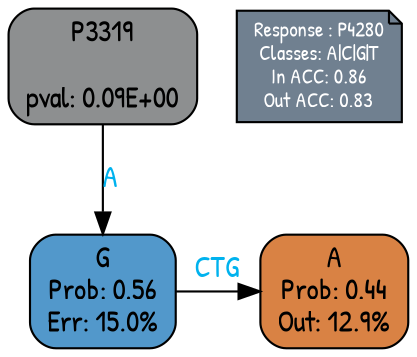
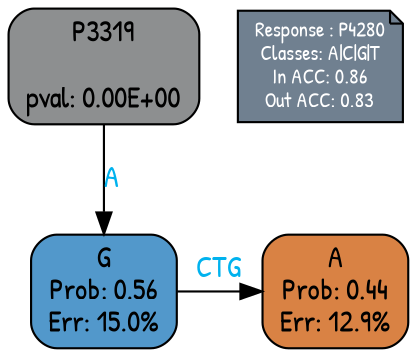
  digraph {
    fontname="Patrick Hand"
    ranksep=equally
    splines=polylines
    node [color=black fontname="Patrick Hand" shape=box style="filled, rounded"]
    edge [fontcolor=deepskyblue2 fontname="Patrick Hand"]
    n1 [fillcolor="#5298cb" label="G\nProb: 0.56\nErr: 15.0%"]
-   n2 [fillcolor="#d98244" label="A\nProb: 0.44\nOut: 12.9%"]
+   n2 [fillcolor="#d98244" label="A\nProb: 0.44\nErr: 12.9%"]
    n3 [align=left fillcolor=slategray fontcolor=white fontsize=10 label="Response : P4280\nClasses: A|C|G|T\nIn ACC: 0.86\nOut ACC: 0.83\n" shape=note style=filled]
-   n4 [fillcolor="#8d8f90" label="P3319\n\npval: 0.09E+00"]
+   n4 [fillcolor="#8d8f90" label="P3319\n\npval: 0.00E+00"]
    subgraph sub_1 {
      rank=same
      n1
      n2
    }
    subgraph sub_2 {
      rank=same
      n3
      n4
    }
    n1 -> n2 [label=CTG]
    n4 -> n1 [label=A]
  }
